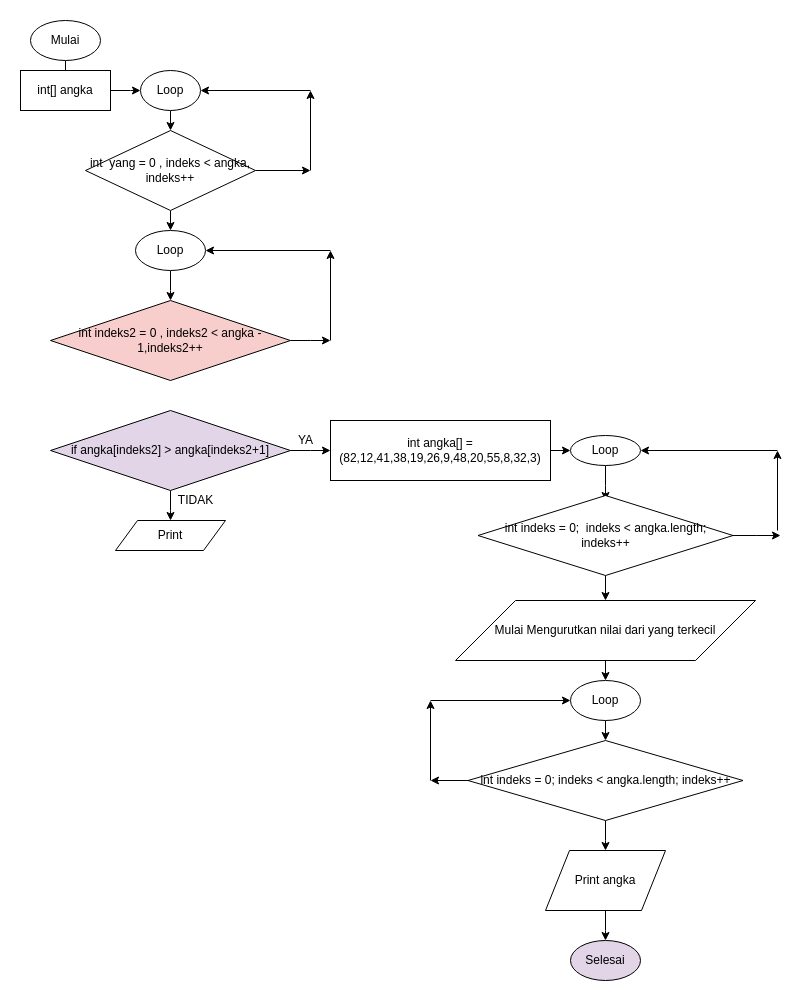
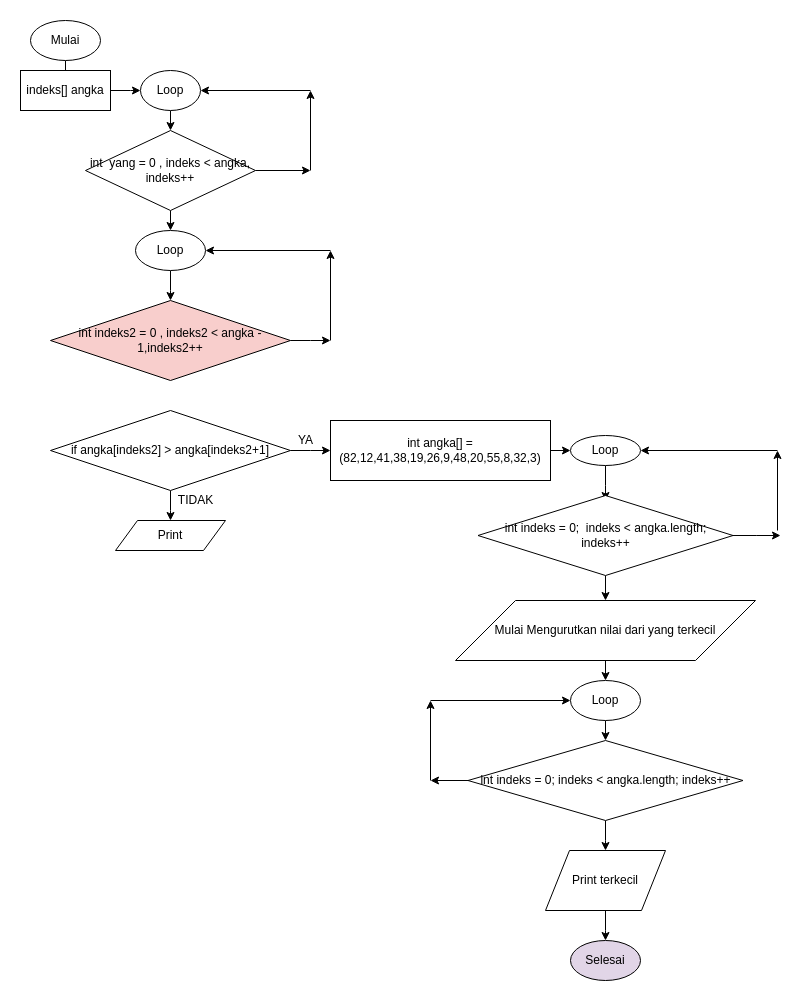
  <mxCell id="0" />
  <mxCell id="1" parent="0" />
  <mxCell id="2" value="" style="edgeStyle=orthogonalEdgeStyle;rounded=0;orthogonalLoop=1;jettySize=auto;html=1;" parent="1" source="3" edge="1"><mxGeometry relative="1" as="geometry"><mxPoint x="65" y="70" as="targetPoint" /></mxGeometry></mxCell>
  <mxCell id="3" value="Mulai" style="ellipse;whiteSpace=wrap;html=1;" parent="1" vertex="1"><mxGeometry x="30" y="20" width="70" height="40" as="geometry" /></mxCell>
  <mxCell id="4" value="" style="edgeStyle=orthogonalEdgeStyle;rounded=0;orthogonalLoop=1;jettySize=auto;html=1;" parent="1" source="5" edge="1"><mxGeometry relative="1" as="geometry"><mxPoint x="140" y="90" as="targetPoint" /></mxGeometry></mxCell>
- <mxCell id="5" value="int[] angka" style="rounded=0;whiteSpace=wrap;html=1;" parent="1" vertex="1"><mxGeometry x="20" y="70" width="90" height="40" as="geometry" /></mxCell>
+ <mxCell id="5" value="indeks[] angka" style="rounded=0;whiteSpace=wrap;html=1;" parent="1" vertex="1"><mxGeometry x="20" y="70" width="90" height="40" as="geometry" /></mxCell>
  <mxCell id="6" value="" style="edgeStyle=orthogonalEdgeStyle;rounded=0;orthogonalLoop=1;jettySize=auto;html=1;" parent="1" source="7" edge="1"><mxGeometry relative="1" as="geometry"><mxPoint x="170" y="130" as="targetPoint" /></mxGeometry></mxCell>
  <mxCell id="7" value="Loop" style="ellipse;whiteSpace=wrap;html=1;" parent="1" vertex="1"><mxGeometry x="140" y="70" width="60" height="40" as="geometry" /></mxCell>
  <mxCell id="8" value="" style="edgeStyle=orthogonalEdgeStyle;rounded=0;orthogonalLoop=1;jettySize=auto;html=1;" parent="1" source="10" edge="1"><mxGeometry relative="1" as="geometry"><mxPoint x="310" y="170" as="targetPoint" /></mxGeometry></mxCell>
  <mxCell id="9" value="" style="edgeStyle=orthogonalEdgeStyle;rounded=0;orthogonalLoop=1;jettySize=auto;html=1;" parent="1" source="10" edge="1"><mxGeometry relative="1" as="geometry"><mxPoint x="170" y="230" as="targetPoint" /></mxGeometry></mxCell>
  <mxCell id="10" value="int&amp;nbsp; yang = 0 , indeks &amp;lt; angka, indeks++" style="rhombus;whiteSpace=wrap;html=1;" parent="1" vertex="1"><mxGeometry x="85" y="130" width="170" height="80" as="geometry" /></mxCell>
  <mxCell id="11" value="" style="edgeStyle=orthogonalEdgeStyle;rounded=0;orthogonalLoop=1;jettySize=auto;html=1;" parent="1" source="12" edge="1"><mxGeometry relative="1" as="geometry"><mxPoint x="170" y="300" as="targetPoint" /></mxGeometry></mxCell>
  <mxCell id="12" value="Loop" style="ellipse;whiteSpace=wrap;html=1;" parent="1" vertex="1"><mxGeometry x="135" y="230" width="70" height="40" as="geometry" /></mxCell>
  <mxCell id="13" value="" style="edgeStyle=orthogonalEdgeStyle;rounded=0;orthogonalLoop=1;jettySize=auto;html=1;" parent="1" source="14" edge="1"><mxGeometry relative="1" as="geometry"><mxPoint x="330" y="340" as="targetPoint" /></mxGeometry></mxCell>
  <mxCell id="14" value="int indeks2 = 0 , indeks2 &amp;lt; angka - 1,indeks2++" style="rhombus;whiteSpace=wrap;html=1;fillColor=#f8cecc;" parent="1" vertex="1"><mxGeometry x="50" y="300" width="240" height="80" as="geometry" /></mxCell>
  <mxCell id="15" value="" style="edgeStyle=orthogonalEdgeStyle;rounded=0;orthogonalLoop=1;jettySize=auto;html=1;" edge="1" parent="1" source="17"><mxGeometry relative="1" as="geometry"><mxPoint x="330" y="450" as="targetPoint" /></mxGeometry></mxCell>
  <mxCell id="16" value="" style="edgeStyle=orthogonalEdgeStyle;rounded=0;orthogonalLoop=1;jettySize=auto;html=1;" edge="1" parent="1" source="17"><mxGeometry relative="1" as="geometry"><mxPoint x="170" y="520" as="targetPoint" /></mxGeometry></mxCell>
- <mxCell id="17" value="if angka[indeks2] &amp;gt; angka[indeks2+1]" style="rhombus;whiteSpace=wrap;html=1;fillColor=#e1d5e7;" parent="1" vertex="1"><mxGeometry x="50" y="410" width="240" height="80" as="geometry" /></mxCell>
+ <mxCell id="17" value="if angka[indeks2] &amp;gt; angka[indeks2+1]" style="rhombus;whiteSpace=wrap;html=1;" parent="1" vertex="1"><mxGeometry x="50" y="410" width="240" height="80" as="geometry" /></mxCell>
  <mxCell id="18" value="" style="endArrow=classic;html=1;entryX=1;entryY=0.5;entryDx=0;entryDy=0;" parent="1" target="7" edge="1"><mxGeometry width="50" height="50" relative="1" as="geometry"><mxPoint x="310" y="90" as="sourcePoint" /><mxPoint x="360" y="40" as="targetPoint" /></mxGeometry></mxCell>
  <mxCell id="19" value="" style="endArrow=classic;html=1;" parent="1" edge="1"><mxGeometry width="50" height="50" relative="1" as="geometry"><mxPoint x="310" y="170" as="sourcePoint" /><mxPoint x="310" y="90" as="targetPoint" /></mxGeometry></mxCell>
  <mxCell id="20" value="" style="endArrow=classic;html=1;entryX=1;entryY=0.5;entryDx=0;entryDy=0;" parent="1" target="12" edge="1"><mxGeometry width="50" height="50" relative="1" as="geometry"><mxPoint x="330" y="250" as="sourcePoint" /><mxPoint x="380" y="200" as="targetPoint" /></mxGeometry></mxCell>
  <mxCell id="21" value="" style="endArrow=classic;html=1;" parent="1" edge="1"><mxGeometry width="50" height="50" relative="1" as="geometry"><mxPoint x="330" y="340" as="sourcePoint" /><mxPoint x="330" y="250" as="targetPoint" /></mxGeometry></mxCell>
  <mxCell id="22" value="Print" style="shape=parallelogram;perimeter=parallelogramPerimeter;whiteSpace=wrap;html=1;" vertex="1" parent="1"><mxGeometry x="115" y="520" width="110" height="30" as="geometry" /></mxCell>
  <mxCell id="23" value="" style="edgeStyle=orthogonalEdgeStyle;rounded=0;orthogonalLoop=1;jettySize=auto;html=1;" edge="1" parent="1" source="24"><mxGeometry relative="1" as="geometry"><mxPoint x="570" y="450" as="targetPoint" /></mxGeometry></mxCell>
  <mxCell id="24" value="int angka[] = (82,12,41,38,19,26,9,48,20,55,8,32,3)" style="rounded=0;whiteSpace=wrap;html=1;" vertex="1" parent="1"><mxGeometry x="330" y="420" width="220" height="60" as="geometry" /></mxCell>
  <mxCell id="25" value="YA" style="text;html=1;align=center;verticalAlign=middle;resizable=0;points=[];autosize=1;" vertex="1" parent="1"><mxGeometry x="290" y="430" width="30" height="20" as="geometry" /></mxCell>
  <mxCell id="26" value="TIDAK" style="text;html=1;align=center;verticalAlign=middle;resizable=0;points=[];autosize=1;" vertex="1" parent="1"><mxGeometry x="170" y="490" width="50" height="20" as="geometry" /></mxCell>
  <mxCell id="27" value="" style="edgeStyle=orthogonalEdgeStyle;rounded=0;orthogonalLoop=1;jettySize=auto;html=1;" edge="1" parent="1" source="28"><mxGeometry relative="1" as="geometry"><mxPoint x="605" y="500" as="targetPoint" /></mxGeometry></mxCell>
  <mxCell id="28" value="Loop" style="ellipse;whiteSpace=wrap;html=1;" vertex="1" parent="1"><mxGeometry x="570" y="435" width="70" height="30" as="geometry" /></mxCell>
  <mxCell id="29" value="" style="edgeStyle=orthogonalEdgeStyle;rounded=0;orthogonalLoop=1;jettySize=auto;html=1;" edge="1" parent="1" source="31"><mxGeometry relative="1" as="geometry"><mxPoint x="605" y="600" as="targetPoint" /></mxGeometry></mxCell>
  <mxCell id="30" value="" style="edgeStyle=orthogonalEdgeStyle;rounded=0;orthogonalLoop=1;jettySize=auto;html=1;" edge="1" parent="1" source="31"><mxGeometry relative="1" as="geometry"><mxPoint x="780" y="535" as="targetPoint" /></mxGeometry></mxCell>
  <mxCell id="31" value="int indeks = 0;&amp;nbsp; indeks &amp;lt; angka.length; indeks++" style="rhombus;whiteSpace=wrap;html=1;" vertex="1" parent="1"><mxGeometry x="477.5" y="495" width="255" height="80" as="geometry" /></mxCell>
  <mxCell id="32" value="" style="edgeStyle=orthogonalEdgeStyle;rounded=0;orthogonalLoop=1;jettySize=auto;html=1;" edge="1" parent="1" source="33"><mxGeometry relative="1" as="geometry"><mxPoint x="605" y="680" as="targetPoint" /></mxGeometry></mxCell>
  <mxCell id="33" value="Mulai Mengurutkan nilai dari yang terkecil" style="shape=parallelogram;perimeter=parallelogramPerimeter;whiteSpace=wrap;html=1;" vertex="1" parent="1"><mxGeometry x="455" y="600" width="300" height="60" as="geometry" /></mxCell>
  <mxCell id="34" value="" style="endArrow=classic;html=1;entryX=1;entryY=0.5;entryDx=0;entryDy=0;" edge="1" parent="1" target="28"><mxGeometry width="50" height="50" relative="1" as="geometry"><mxPoint x="777" y="450" as="sourcePoint" /><mxPoint x="827" y="400" as="targetPoint" /></mxGeometry></mxCell>
  <mxCell id="35" value="" style="endArrow=classic;html=1;" edge="1" parent="1"><mxGeometry width="50" height="50" relative="1" as="geometry"><mxPoint x="777" y="530" as="sourcePoint" /><mxPoint x="777" y="450" as="targetPoint" /></mxGeometry></mxCell>
  <mxCell id="36" value="" style="edgeStyle=orthogonalEdgeStyle;rounded=0;orthogonalLoop=1;jettySize=auto;html=1;" edge="1" parent="1" source="37"><mxGeometry relative="1" as="geometry"><mxPoint x="605" y="740" as="targetPoint" /></mxGeometry></mxCell>
  <mxCell id="37" value="Loop" style="ellipse;whiteSpace=wrap;html=1;" vertex="1" parent="1"><mxGeometry x="570" y="680" width="70" height="40" as="geometry" /></mxCell>
  <mxCell id="38" value="" style="edgeStyle=orthogonalEdgeStyle;rounded=0;orthogonalLoop=1;jettySize=auto;html=1;" edge="1" parent="1" source="40"><mxGeometry relative="1" as="geometry"><mxPoint x="605" y="850" as="targetPoint" /></mxGeometry></mxCell>
  <mxCell id="39" value="" style="edgeStyle=orthogonalEdgeStyle;rounded=0;orthogonalLoop=1;jettySize=auto;html=1;" edge="1" parent="1" source="40"><mxGeometry relative="1" as="geometry"><mxPoint x="430" y="780" as="targetPoint" /></mxGeometry></mxCell>
  <mxCell id="40" value="int indeks = 0; indeks &amp;lt; angka.length; indeks++" style="rhombus;whiteSpace=wrap;html=1;" vertex="1" parent="1"><mxGeometry x="467.5" y="740" width="275" height="80" as="geometry" /></mxCell>
  <mxCell id="41" value="" style="edgeStyle=orthogonalEdgeStyle;rounded=0;orthogonalLoop=1;jettySize=auto;html=1;" edge="1" parent="1" source="42"><mxGeometry relative="1" as="geometry"><mxPoint x="605" y="940" as="targetPoint" /></mxGeometry></mxCell>
- <mxCell id="42" value="Print angka" style="shape=parallelogram;perimeter=parallelogramPerimeter;whiteSpace=wrap;html=1;" vertex="1" parent="1"><mxGeometry x="545" y="850" width="120" height="60" as="geometry" /></mxCell>
+ <mxCell id="42" value="Print terkecil" style="shape=parallelogram;perimeter=parallelogramPerimeter;whiteSpace=wrap;html=1;" vertex="1" parent="1"><mxGeometry x="545" y="850" width="120" height="60" as="geometry" /></mxCell>
  <mxCell id="43" value="Selesai" style="ellipse;whiteSpace=wrap;html=1;fillColor=#e1d5e7;" vertex="1" parent="1"><mxGeometry x="570" y="940" width="70" height="40" as="geometry" /></mxCell>
  <mxCell id="44" value="" style="endArrow=classic;html=1;entryX=0;entryY=0.5;entryDx=0;entryDy=0;" edge="1" parent="1" target="37"><mxGeometry width="50" height="50" relative="1" as="geometry"><mxPoint x="430" y="700" as="sourcePoint" /><mxPoint x="480" y="650" as="targetPoint" /></mxGeometry></mxCell>
  <mxCell id="45" value="" style="endArrow=classic;html=1;" edge="1" parent="1"><mxGeometry width="50" height="50" relative="1" as="geometry"><mxPoint x="430" y="780" as="sourcePoint" /><mxPoint x="430" y="700" as="targetPoint" /></mxGeometry></mxCell>
